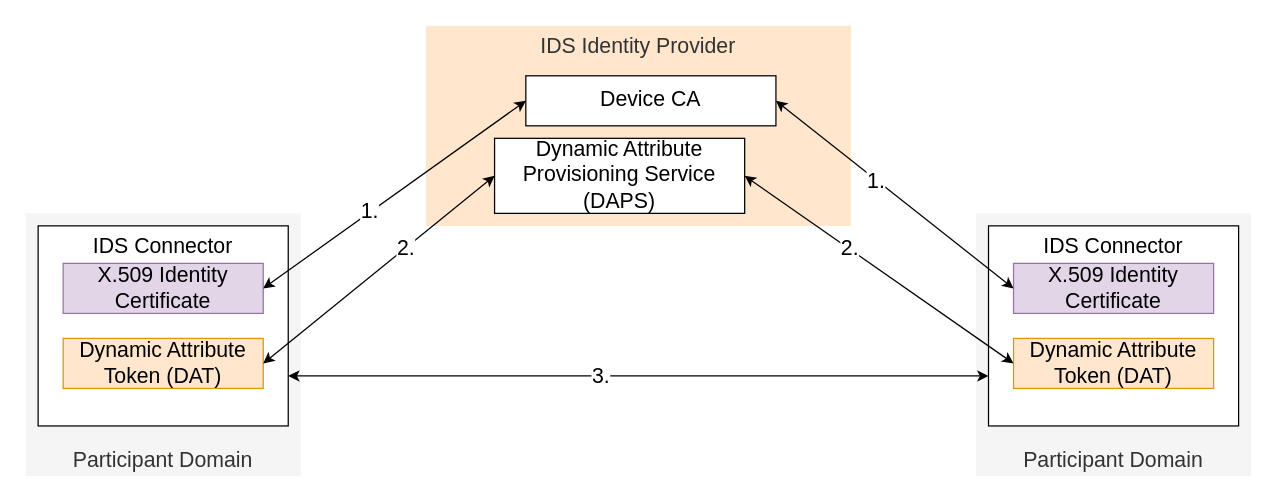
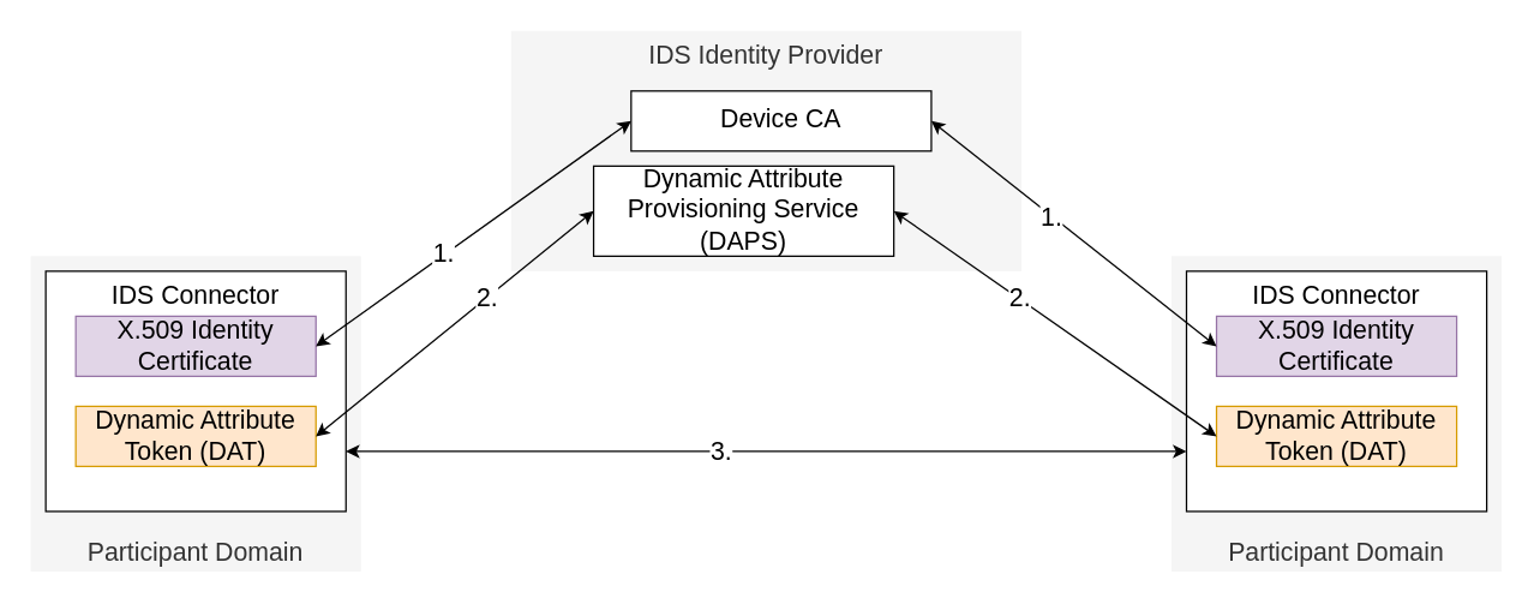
  <mxCell id="0" />
  <mxCell id="1" parent="0" />
- <mxCell id="2" value="IDS Identity Provider" style="rounded=0;whiteSpace=wrap;html=1;fontSize=17;fillColor=#ffe6cc;fontColor=#333333;strokeColor=none;verticalAlign=top;" vertex="1" parent="1"><mxGeometry x="340" y="20" width="340" height="160" as="geometry" /></mxCell>
+ <mxCell id="2" value="IDS Identity Provider" style="rounded=0;whiteSpace=wrap;html=1;fontSize=17;fillColor=#f5f5f5;fontColor=#333333;strokeColor=none;verticalAlign=top;" vertex="1" parent="1"><mxGeometry x="340" y="20" width="340" height="160" as="geometry" /></mxCell>
  <mxCell id="3" value="Participant Domain" style="rounded=0;whiteSpace=wrap;html=1;fontSize=17;fillColor=#f5f5f5;fontColor=#333333;strokeColor=none;verticalAlign=bottom;" vertex="1" parent="1"><mxGeometry x="780" y="170" width="220" height="210" as="geometry" /></mxCell>
  <mxCell id="4" value="Participant Domain" style="rounded=0;whiteSpace=wrap;html=1;fontSize=17;fillColor=#f5f5f5;fontColor=#333333;strokeColor=none;verticalAlign=bottom;" vertex="1" parent="1"><mxGeometry x="20" y="170" width="220" height="210" as="geometry" /></mxCell>
  <mxCell id="5" value="IDS Connector" style="rounded=0;whiteSpace=wrap;html=1;fontSize=17;verticalAlign=top;" vertex="1" parent="1"><mxGeometry x="30" y="180" width="200" height="160" as="geometry" /></mxCell>
  <mxCell id="6" value="IDS Connector" style="rounded=0;whiteSpace=wrap;html=1;fontSize=17;verticalAlign=top;" vertex="1" parent="1"><mxGeometry x="790" y="180" width="200" height="160" as="geometry" /></mxCell>
  <mxCell id="7" value="X.509 Identity Certificate" style="rounded=0;whiteSpace=wrap;html=1;fontSize=17;fillColor=#e1d5e7;strokeColor=#9673a6;" vertex="1" parent="1"><mxGeometry x="50" y="210" width="160" height="40" as="geometry" /></mxCell>
  <mxCell id="8" value="X.509 Identity Certificate" style="rounded=0;whiteSpace=wrap;html=1;fontSize=17;fillColor=#e1d5e7;strokeColor=#9673a6;" vertex="1" parent="1"><mxGeometry x="810" y="210" width="160" height="40" as="geometry" /></mxCell>
  <mxCell id="9" value="Dynamic Attribute Token (DAT)" style="rounded=0;whiteSpace=wrap;html=1;fontSize=17;fillColor=#ffe6cc;strokeColor=#d79b00;" vertex="1" parent="1"><mxGeometry x="50" y="270" width="160" height="40" as="geometry" /></mxCell>
  <mxCell id="10" value="Dynamic Attribute Token (DAT)" style="rounded=0;whiteSpace=wrap;html=1;fontSize=17;fillColor=#ffe6cc;strokeColor=#d79b00;" vertex="1" parent="1"><mxGeometry x="810" y="270" width="160" height="40" as="geometry" /></mxCell>
  <mxCell id="11" value="Device CA" style="rounded=0;whiteSpace=wrap;html=1;fontSize=17;verticalAlign=middle;" vertex="1" parent="1"><mxGeometry x="420" y="60" width="200" height="40" as="geometry" /></mxCell>
  <mxCell id="12" value="Dynamic Attribute Provisioning Service (DAPS)" style="rounded=0;whiteSpace=wrap;html=1;fontSize=17;verticalAlign=middle;" vertex="1" parent="1"><mxGeometry x="395" y="110" width="200" height="60" as="geometry" /></mxCell>
  <mxCell id="13" value="" style="endArrow=classic;html=1;shadow=0;fontSize=17;entryX=0;entryY=0.5;entryDx=0;entryDy=0;exitX=1;exitY=0.5;exitDx=0;exitDy=0;rounded=0;endFill=1;startArrow=classic;startFill=1;" edge="1" parent="1" source="7" target="11"><mxGeometry width="50" height="50" relative="1" as="geometry"><mxPoint x="200" y="491" as="sourcePoint" /><mxPoint x="400" y="320" as="targetPoint" /></mxGeometry></mxCell>
  <mxCell id="14" value="1." style="edgeLabel;html=1;align=center;verticalAlign=middle;resizable=0;points=[];fontSize=17;" vertex="1" connectable="0" parent="13"><mxGeometry x="-0.195" y="1" relative="1" as="geometry"><mxPoint as="offset" /></mxGeometry></mxCell>
  <mxCell id="15" value="" style="endArrow=classic;html=1;shadow=0;fontSize=17;entryX=0;entryY=0.5;entryDx=0;entryDy=0;exitX=1;exitY=0.5;exitDx=0;exitDy=0;rounded=0;endFill=1;startArrow=classic;startFill=1;" edge="1" parent="1" source="9" target="12"><mxGeometry width="50" height="50" relative="1" as="geometry"><mxPoint x="220" y="240" as="sourcePoint" /><mxPoint x="420" y="70" as="targetPoint" /></mxGeometry></mxCell>
  <mxCell id="16" value="2." style="edgeLabel;html=1;align=center;verticalAlign=middle;resizable=0;points=[];fontSize=17;" vertex="1" connectable="0" parent="15"><mxGeometry x="0.222" relative="1" as="geometry"><mxPoint as="offset" /></mxGeometry></mxCell>
  <mxCell id="17" value="" style="endArrow=classic;html=1;shadow=0;fontSize=17;exitX=0;exitY=0.5;exitDx=0;exitDy=0;entryX=1;entryY=0.5;entryDx=0;entryDy=0;startArrow=classic;startFill=1;endFill=1;rounded=0;" edge="1" parent="1" source="10" target="12"><mxGeometry width="50" height="50" relative="1" as="geometry"><mxPoint x="500" y="200" as="sourcePoint" /><mxPoint x="550" y="150" as="targetPoint" /></mxGeometry></mxCell>
  <mxCell id="18" value="2." style="edgeLabel;html=1;align=center;verticalAlign=middle;resizable=0;points=[];fontSize=17;" vertex="1" connectable="0" parent="17"><mxGeometry x="0.218" relative="1" as="geometry"><mxPoint as="offset" /></mxGeometry></mxCell>
  <mxCell id="19" value="" style="endArrow=classic;html=1;shadow=0;fontSize=17;exitX=0;exitY=0.5;exitDx=0;exitDy=0;entryX=1;entryY=0.5;entryDx=0;entryDy=0;startArrow=classic;startFill=1;endFill=1;rounded=0;" edge="1" parent="1" source="8" target="11"><mxGeometry width="50" height="50" relative="1" as="geometry"><mxPoint x="500" y="200" as="sourcePoint" /><mxPoint x="550" y="150" as="targetPoint" /></mxGeometry></mxCell>
  <mxCell id="20" value="1." style="edgeLabel;html=1;align=center;verticalAlign=middle;resizable=0;points=[];fontSize=17;" vertex="1" connectable="0" parent="19"><mxGeometry x="0.155" y="1" relative="1" as="geometry"><mxPoint as="offset" /></mxGeometry></mxCell>
  <mxCell id="21" value="" style="endArrow=classic;html=1;shadow=0;fontSize=17;entryX=0;entryY=0.75;entryDx=0;entryDy=0;rounded=0;endFill=1;startArrow=classic;startFill=1;" edge="1" parent="1" target="6"><mxGeometry width="50" height="50" relative="1" as="geometry"><mxPoint x="230" y="300" as="sourcePoint" /><mxPoint x="420" y="150" as="targetPoint" /></mxGeometry></mxCell>
  <mxCell id="22" value="3." style="edgeLabel;html=1;align=center;verticalAlign=middle;resizable=0;points=[];fontSize=17;" vertex="1" connectable="0" parent="21"><mxGeometry x="-0.111" relative="1" as="geometry"><mxPoint as="offset" /></mxGeometry></mxCell>
